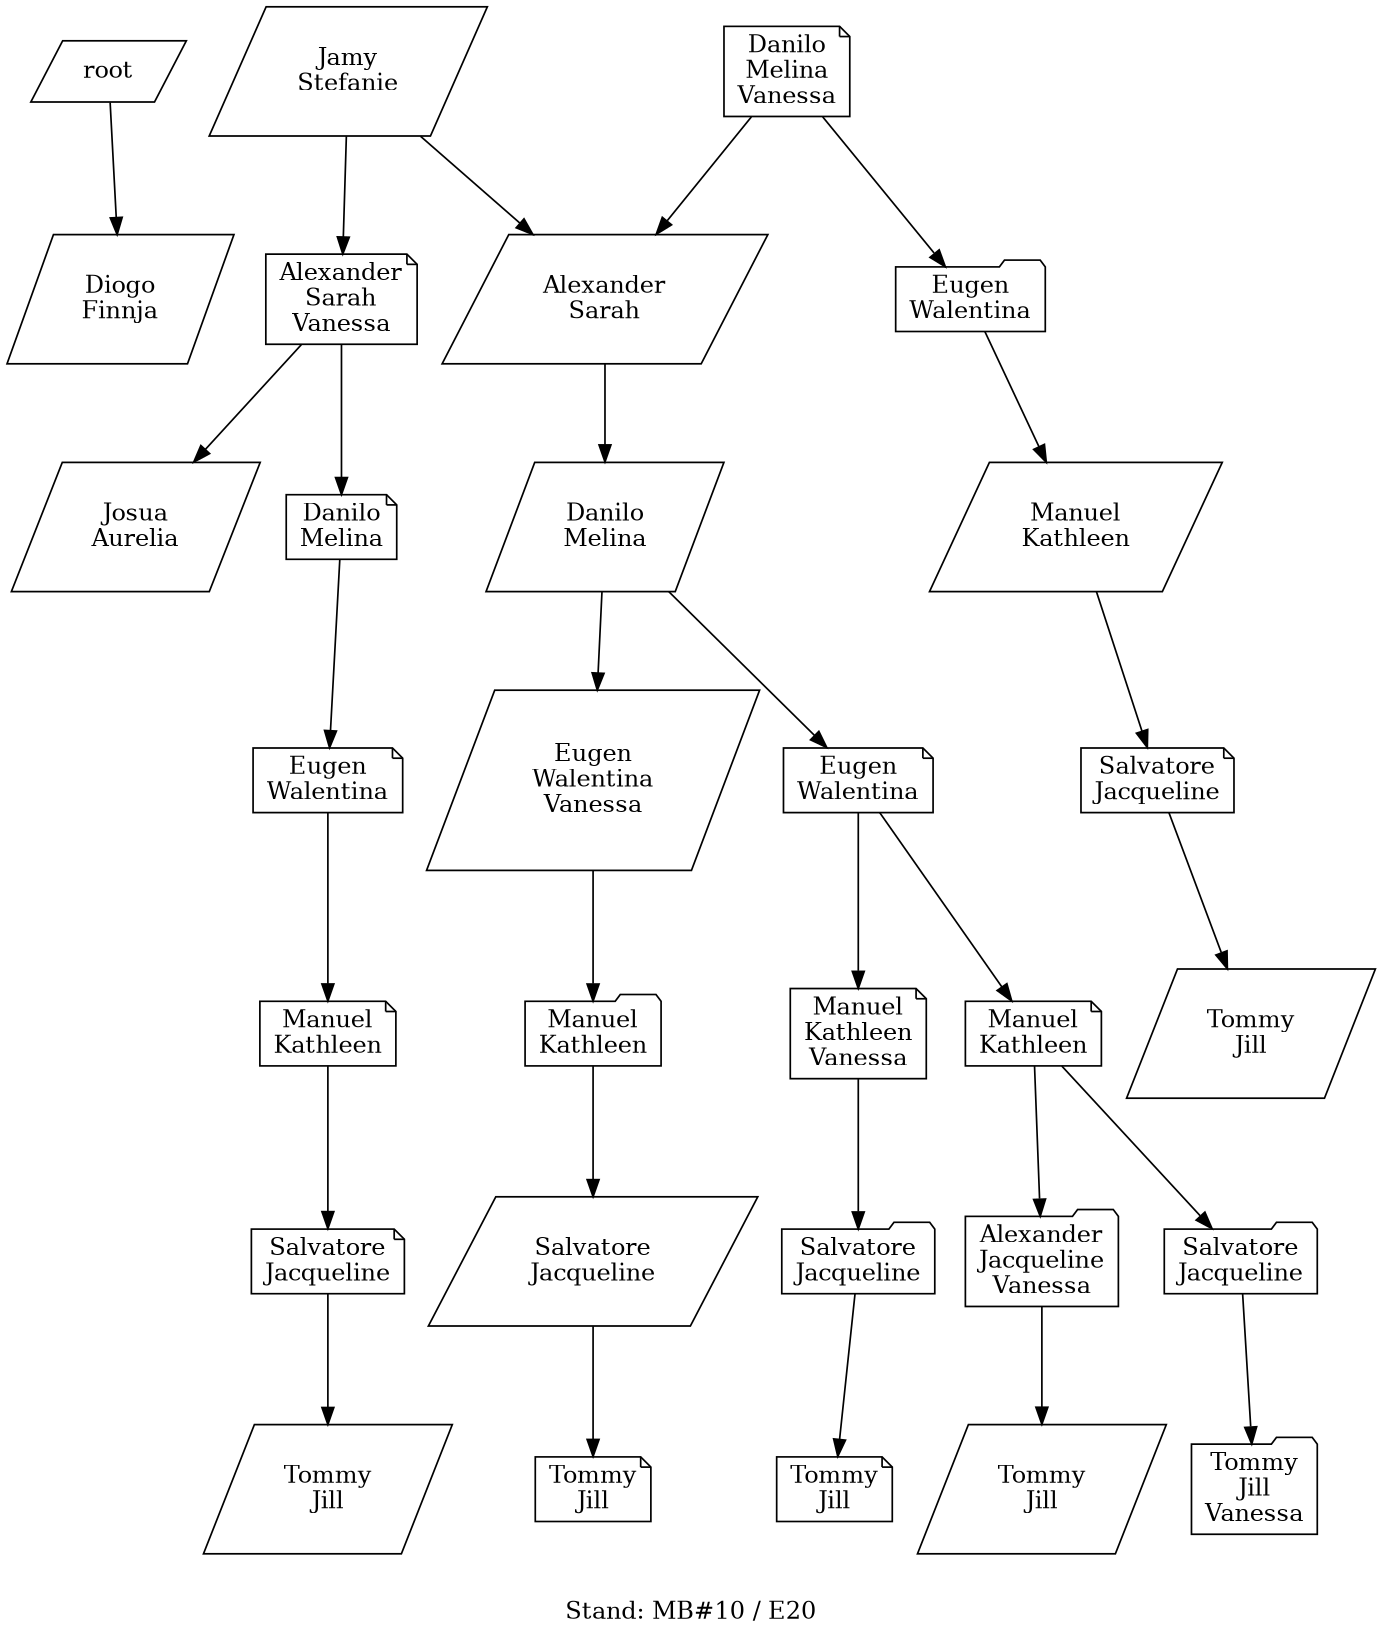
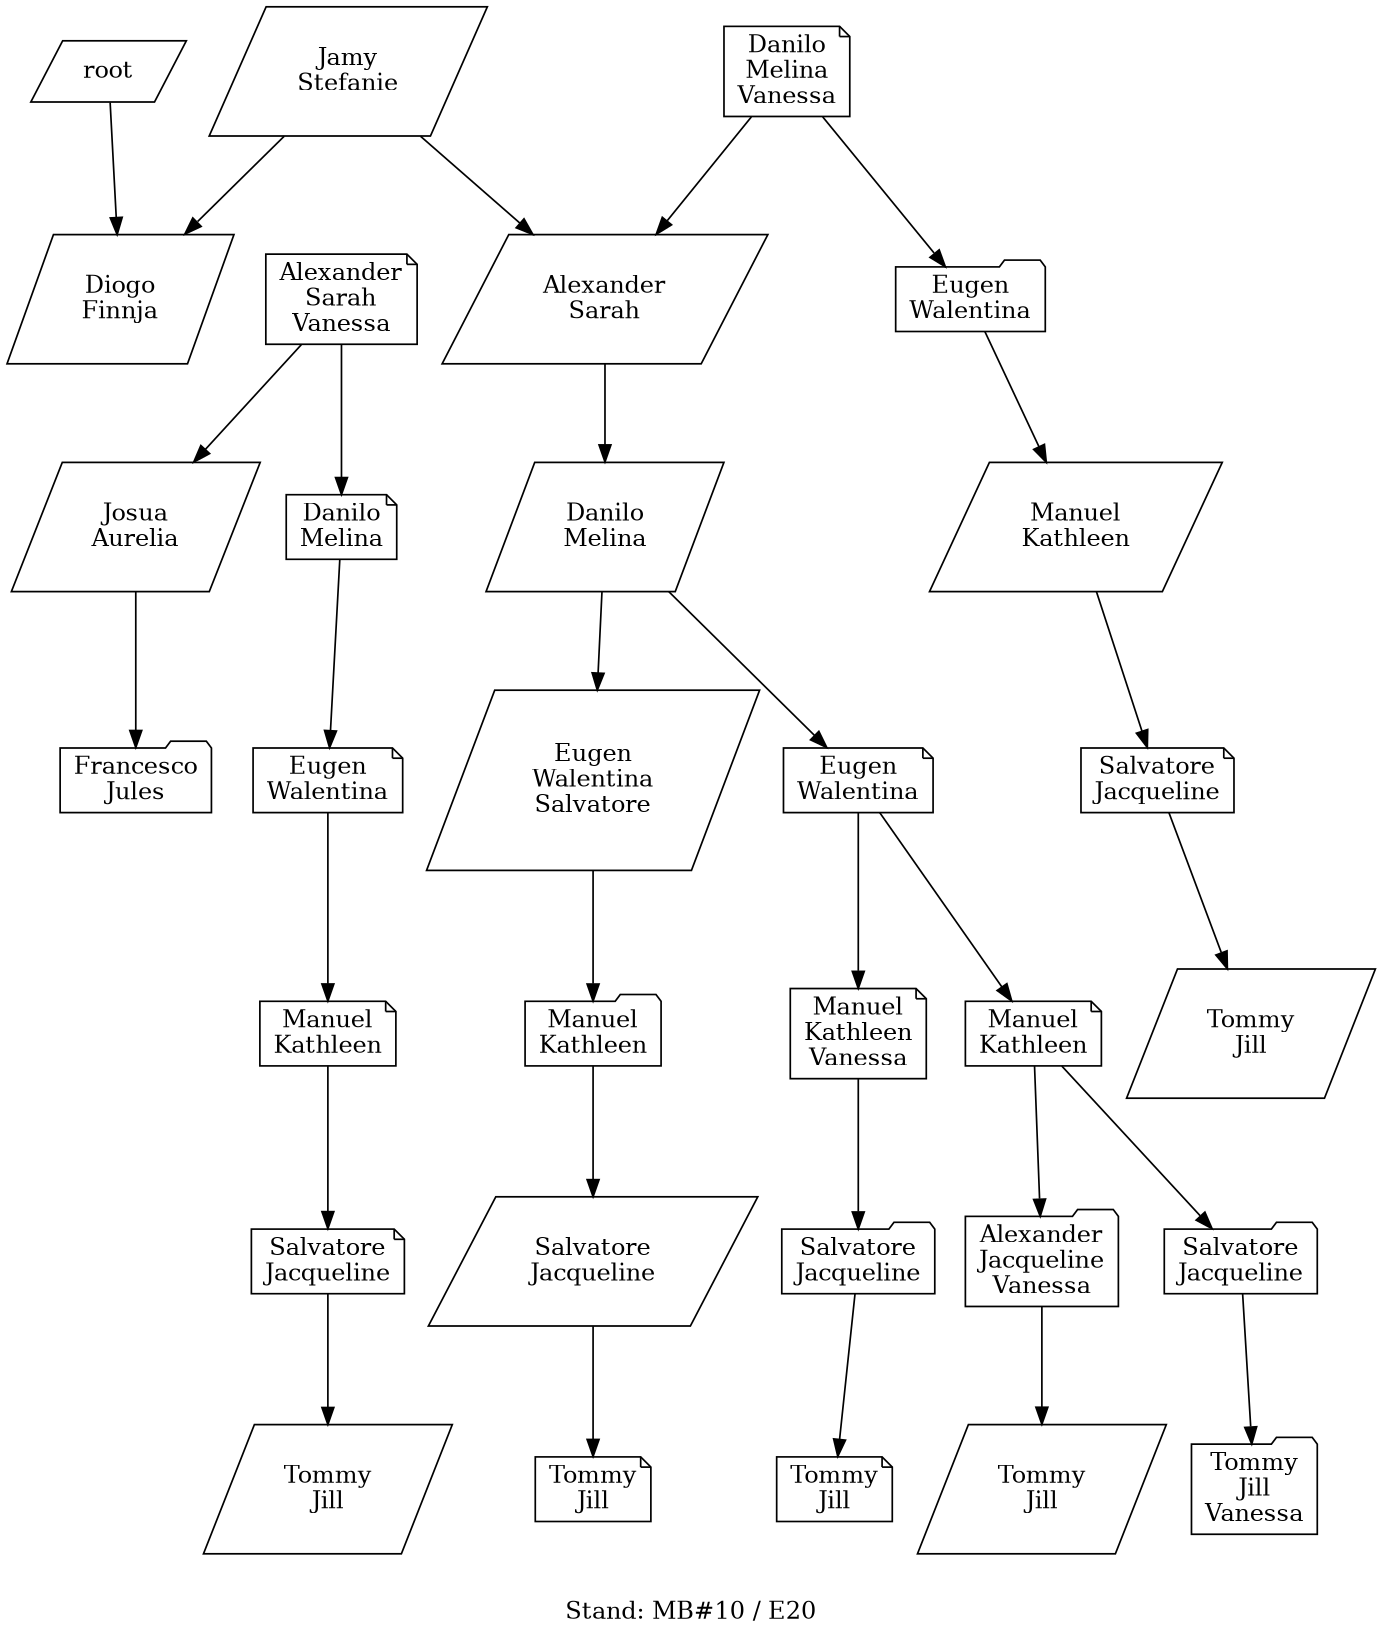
  digraph {
    label="Stand: MB#10 / E20"
    labelloc=b
    ranksep=0.8
    node [shape=parallelogram]
    n1 [label="Diogo\nFinnja"]
    n2 [label="Josua\nAurelia"]
+   n3 [label="Francesco\nJules" shape=folder]
    root
    n5 [label="Jamy\nStefanie"]
    n6 [label="Alexander\nSarah\nVanessa" shape=note]
    n7 [label="Alexander\nSarah"]
    n8 [label="Danilo\nMelina" shape=note]
    n9 [label="Danilo\nMelina"]
    n10 [label="Eugen\nWalentina" shape=note]
    n11 [label="Manuel\nKathleen" shape=note]
    n12 [label="Salvatore\nJacqueline" shape=note]
    n13 [label="Tommy\nJill"]
    n14 [label="Danilo\nMelina\nVanessa" shape=note]
    n15 [label="Eugen\nWalentina" shape=folder]
-   n16 [label="Eugen\nWalentina\nVanessa"]
+   n16 [label="Eugen\nWalentina\nSalvatore"]
    n17 [label="Eugen\nWalentina" shape=note]
    n18 [label="Manuel\nKathleen"]
    n19 [label="Salvatore\nJacqueline" shape=note]
    n20 [label="Tommy\nJill"]
    n21 [label="Manuel\nKathleen" shape=folder]
    n22 [label="Manuel\nKathleen\nVanessa" shape=note]
    n23 [label="Manuel\nKathleen" shape=note]
    n24 [label="Salvatore\nJacqueline"]
    n25 [label="Tommy\nJill" shape=note]
    n26 [label="Salvatore\nJacqueline" shape=folder]
    n27 [label="Alexander\nJacqueline\nVanessa" shape=folder]
    n28 [label="Salvatore\nJacqueline" shape=folder]
    n29 [label="Tommy\nJill" shape=note]
    n30 [label="Tommy\nJill"]
    n31 [label="Tommy\nJill\nVanessa" shape=folder]
+   n2 -> n3
    root -> n1
-   n5 -> n6
+   n5 -> n1
    n5 -> n7
    n6 -> n2
    n6 -> n8
    n7 -> n9
    n8 -> n10
    n9 -> n16
    n9 -> n17
    n10 -> n11
    n11 -> n12
    n12 -> n13
    n14 -> n7
    n14 -> n15
    n15 -> n18
    n16 -> n21
    n17 -> n22
    n17 -> n23
    n18 -> n19
    n19 -> n20
    n21 -> n24
    n22 -> n26
    n23 -> n27
    n23 -> n28
    n24 -> n25
    n26 -> n29
    n27 -> n30
    n28 -> n31
  }
